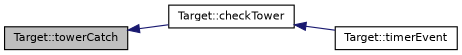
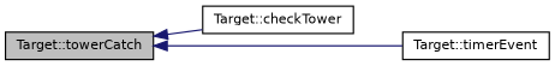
  digraph {
    rankdir=LR
    node [color=black fillcolor=white fontname=Helvetica fontsize=10 shape=record style=filled]
    edge [color=midnightblue dir=back fontname=Helvetica fontsize=10 labelfontname=Helvetica labelfontsize=10 style=solid]
    n1 [fillcolor=grey75 fontcolor=black height=0.2 label="Target::towerCatch" width=0.4]
    n2 [height=0.2 label="Target::checkTower" width=0.4]
    n3 [height=0.2 label="Target::timerEvent" width=0.4]
    n1 -> n2
-   n2 -> n3
+   n1 -> n3
  }
